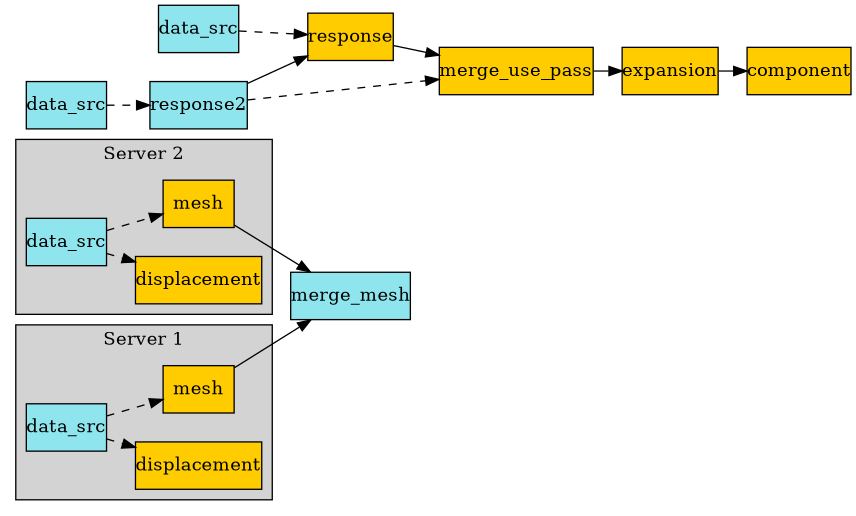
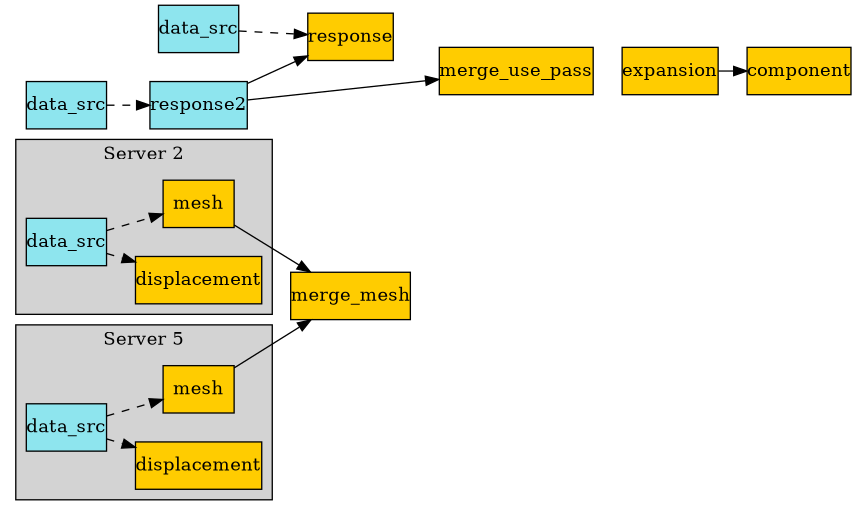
  digraph {
    nodesep=0.3
    rankdir=LR
    ranksep=0.3
    splines=line
    node [fillcolor="#ffcc00" margin=0 shape=box style=filled]
    n1 [label=displacement]
    n2 [label=mesh]
    n3 [fillcolor=cadetblue2 label=data_src]
    n4 [label=displacement]
    n5 [label=mesh]
    n6 [fillcolor=cadetblue2 label=data_src]
-   merge_mesh [fillcolor=cadetblue2]
+   merge_mesh
    expansion
    component
    response
    merge_use_pass
    n12 [fillcolor=cadetblue2 label=data_src]
    response2 [fillcolor=cadetblue2]
    n14 [fillcolor=cadetblue2 label=data_src]
    subgraph cluster_1 {
      fillcolor=lightgrey
-     label="Server 1"
+     label="Server 5"
      style=filled
      n1
      n2
      n3
    }
    subgraph cluster_2 {
      fillcolor=lightgrey
      label="Server 2"
      style=filled
      n4
      n5
      n6
    }
    n2 -> merge_mesh
    n3 -> n1 [style=dashed]
    n3 -> n2 [style=dashed]
    n5 -> merge_mesh
    n6 -> n4 [style=dashed]
    n6 -> n5 [style=dashed]
    expansion -> component
-   response -> merge_use_pass
-   merge_use_pass -> expansion
    n12 -> response2 [style=dashed]
    response2 -> response
-   response2 -> merge_use_pass [style=dashed]
+   response2 -> merge_use_pass
    n14 -> response [style=dashed]
  }
